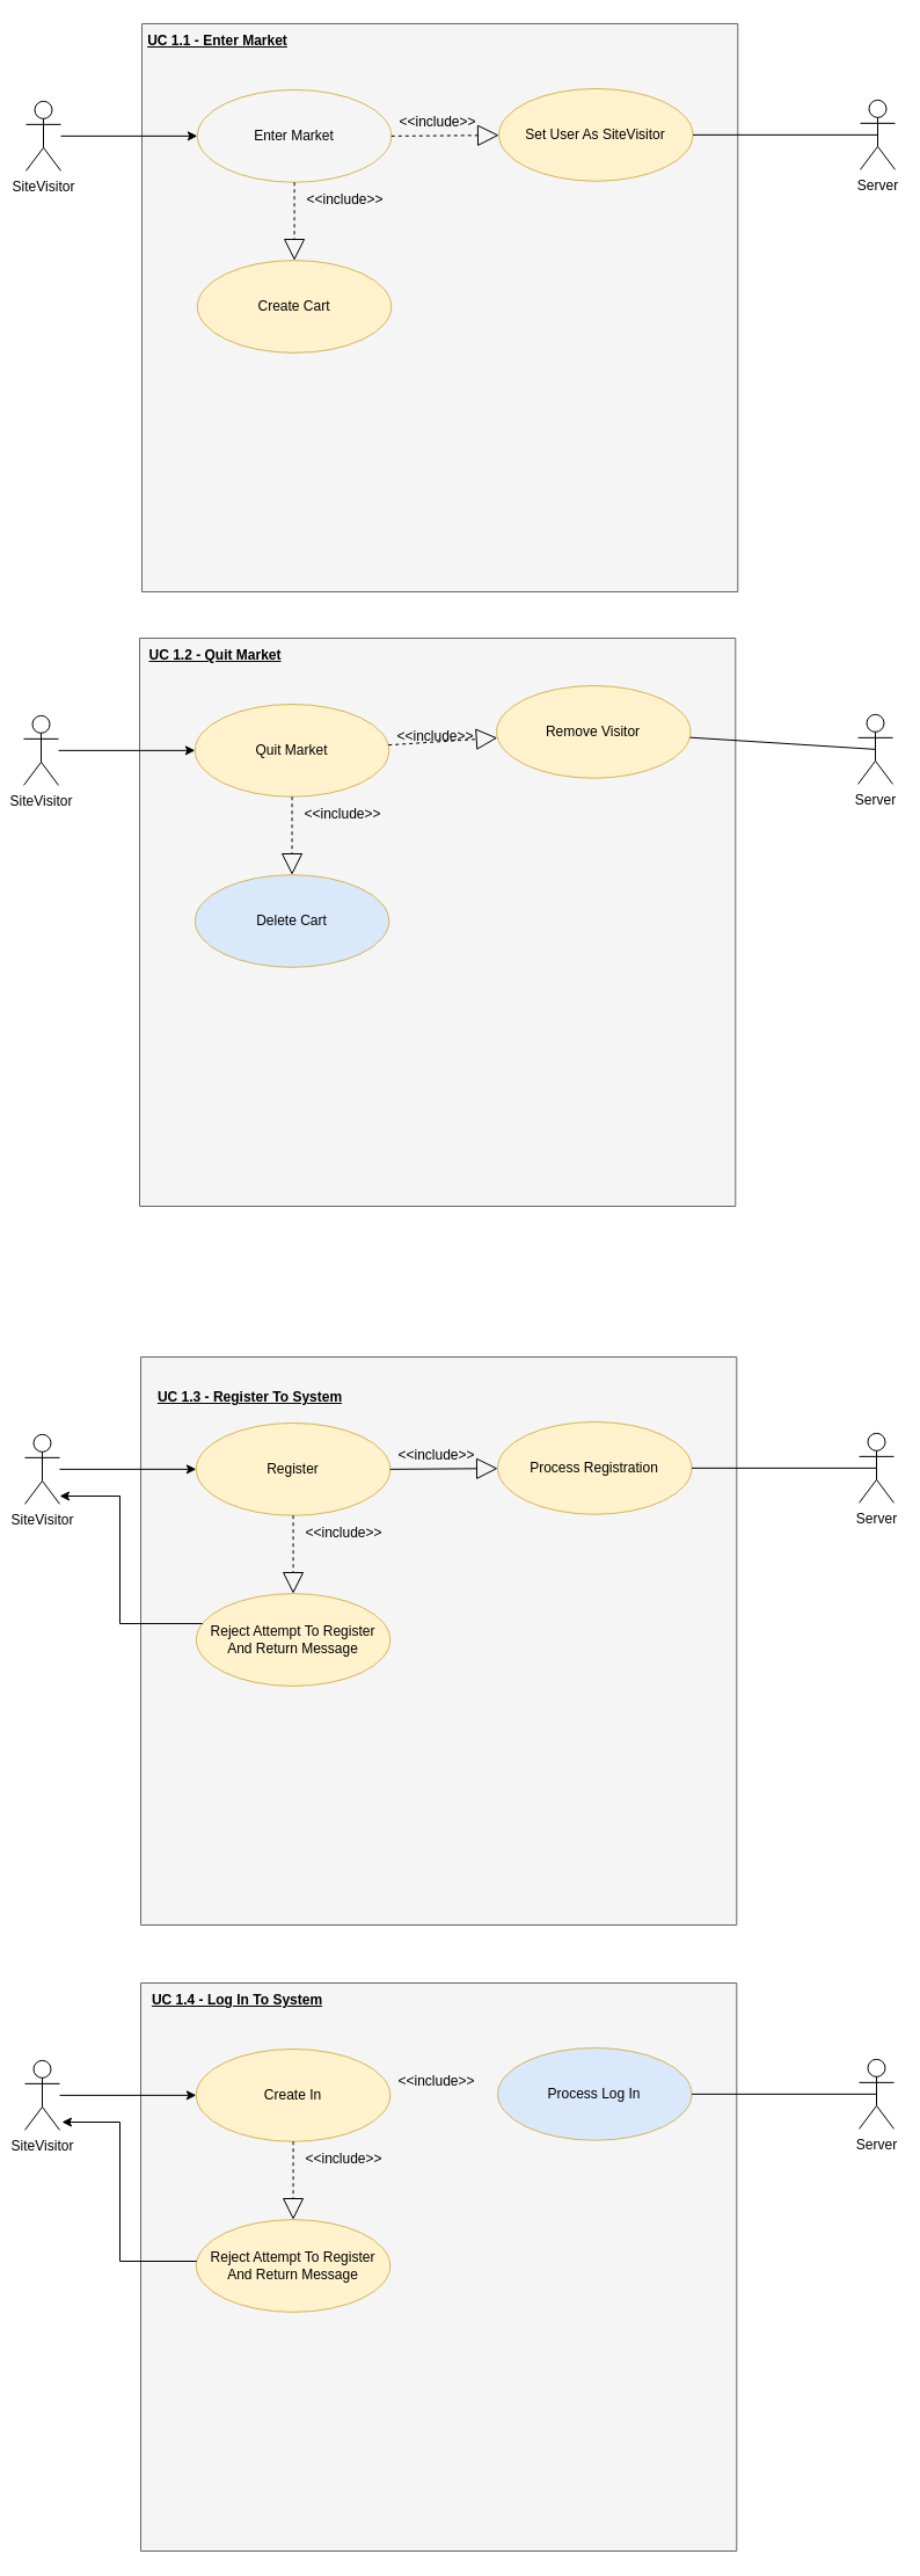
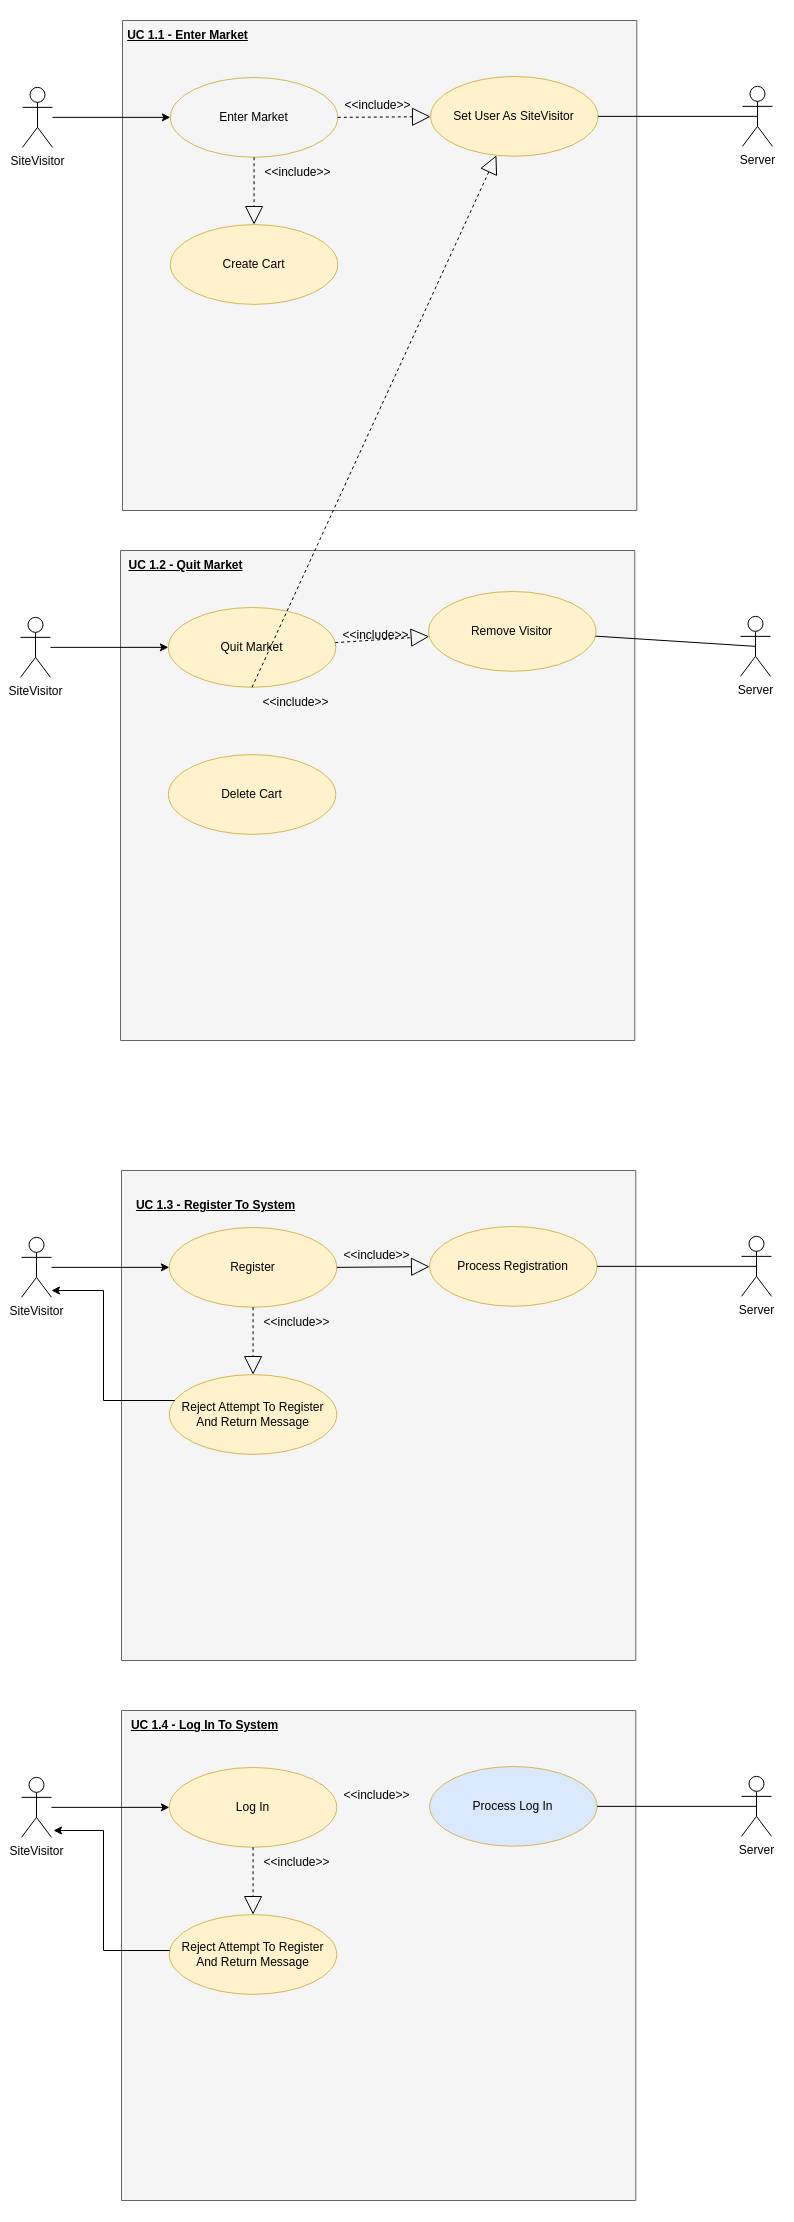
  <mxCell id="0" />
  <mxCell id="1" parent="0" />
  <mxCell id="2" value="SiteVisitor" style="shape=umlActor;verticalLabelPosition=bottom;verticalAlign=top;html=1;outlineConnect=0;" parent="1" vertex="1"><mxGeometry x="22" y="86.86" width="30" height="60" as="geometry" /></mxCell>
  <mxCell id="3" value="Server" style="shape=umlActor;verticalLabelPosition=bottom;verticalAlign=top;html=1;" parent="1" vertex="1"><mxGeometry x="742" y="85.86" width="30" height="60" as="geometry" /></mxCell>
  <mxCell id="4" value="" style="group" parent="1" connectable="0" vertex="1"><mxGeometry x="122" y="20" width="610" height="490" as="geometry" /></mxCell>
  <mxCell id="5" value="" style="verticalLabelPosition=bottom;verticalAlign=top;html=1;shape=mxgraph.basic.rect;fillColor2=none;strokeWidth=1;size=22;indent=0;fillColor=#f5f5f5;fontColor=#333333;strokeColor=#666666;" parent="4" vertex="1"><mxGeometry width="514.314" height="490.0" as="geometry" /></mxCell>
  <mxCell id="6" value="&lt;b style=&quot;border-color: var(--border-color);&quot;&gt;UC 1.1 - Enter Market&lt;/b&gt;" style="text;html=1;align=center;verticalAlign=middle;resizable=0;points=[];autosize=1;strokeColor=none;fillColor=none;fontStyle=4" parent="4" vertex="1"><mxGeometry x="-5" width="140" height="30" as="geometry" /></mxCell>
  <mxCell id="7" value="Enter Market" style="ellipse;whiteSpace=wrap;html=1;fillColor=#f5f5f5;strokeColor=#d6b656;" parent="4" vertex="1"><mxGeometry x="47.843" y="56.977" width="167.451" height="79.767" as="geometry" /></mxCell>
  <mxCell id="8" value="Set User As SiteVisitor" style="ellipse;whiteSpace=wrap;html=1;fillColor=#fff2cc;strokeColor=#d6b656;" parent="4" vertex="1"><mxGeometry x="308.098" y="55.977" width="167.451" height="79.767" as="geometry" /></mxCell>
  <mxCell id="9" value="" style="endArrow=block;endSize=16;endFill=0;html=1;rounded=0;dashed=1;" parent="4" source="7" target="8" edge="1"><mxGeometry y="60" width="160" relative="1" as="geometry"><mxPoint x="191.373" y="148.14" as="sourcePoint" /><mxPoint x="382.745" y="148.14" as="targetPoint" /><mxPoint as="offset" /></mxGeometry></mxCell>
  <mxCell id="10" value="&amp;lt;&amp;lt;include&amp;gt;&amp;gt;" style="text;html=1;align=center;verticalAlign=middle;resizable=0;points=[];autosize=1;strokeColor=none;fillColor=none;" parent="4" vertex="1"><mxGeometry x="210.002" y="69.997" width="90" height="30" as="geometry" /></mxCell>
  <mxCell id="11" value="Create Cart" style="ellipse;whiteSpace=wrap;html=1;fillColor=#fff2cc;strokeColor=#d6b656;" parent="4" vertex="1"><mxGeometry x="47.848" y="204.117" width="167.451" height="79.767" as="geometry" /></mxCell>
  <mxCell id="12" value="" style="endArrow=block;endSize=16;endFill=0;html=1;rounded=0;exitX=0.5;exitY=1;exitDx=0;exitDy=0;dashed=1;" parent="4" source="7" target="11" edge="1"><mxGeometry y="60" width="160" relative="1" as="geometry"><mxPoint x="225" y="107" as="sourcePoint" /><mxPoint x="318" y="106" as="targetPoint" /><mxPoint as="offset" /></mxGeometry></mxCell>
  <mxCell id="13" value="&amp;lt;&amp;lt;include&amp;gt;&amp;gt;" style="text;html=1;align=center;verticalAlign=middle;resizable=0;points=[];autosize=1;strokeColor=none;fillColor=none;" parent="4" vertex="1"><mxGeometry x="130.002" y="136.747" width="90" height="30" as="geometry" /></mxCell>
  <mxCell id="14" value="" style="endArrow=none;html=1;rounded=0;entryX=0.5;entryY=0.5;entryDx=0;entryDy=0;entryPerimeter=0;" parent="1" source="8" target="3" edge="1"><mxGeometry width="50" height="50" relative="1" as="geometry"><mxPoint x="762" y="430" as="sourcePoint" /><mxPoint x="1025" y="159" as="targetPoint" /></mxGeometry></mxCell>
  <mxCell id="15" value="" style="edgeStyle=orthogonalEdgeStyle;rounded=0;orthogonalLoop=1;jettySize=auto;html=1;" parent="1" source="2" target="7" edge="1"><mxGeometry relative="1" as="geometry"><mxPoint x="202" y="140" as="targetPoint" /></mxGeometry></mxCell>
  <mxCell id="16" value="SiteVisitor" style="shape=umlActor;verticalLabelPosition=bottom;verticalAlign=top;html=1;outlineConnect=0;" parent="1" vertex="1"><mxGeometry x="20" y="616.86" width="30" height="60" as="geometry" /></mxCell>
  <mxCell id="17" value="Server" style="shape=umlActor;verticalLabelPosition=bottom;verticalAlign=top;html=1;" parent="1" vertex="1"><mxGeometry x="740" y="615.86" width="30" height="60" as="geometry" /></mxCell>
  <mxCell id="18" value="" style="group" parent="1" connectable="0" vertex="1"><mxGeometry x="120" y="550" width="610" height="490" as="geometry" /></mxCell>
  <mxCell id="19" value="" style="verticalLabelPosition=bottom;verticalAlign=top;html=1;shape=mxgraph.basic.rect;fillColor2=none;strokeWidth=1;size=22;indent=0;fillColor=#f5f5f5;fontColor=#333333;strokeColor=#666666;" parent="18" vertex="1"><mxGeometry width="514.314" height="490.0" as="geometry" /></mxCell>
  <mxCell id="20" value="&lt;b style=&quot;border-color: var(--border-color);&quot;&gt;UC 1.2 - Quit Market&lt;/b&gt;" style="text;html=1;align=center;verticalAlign=middle;resizable=0;points=[];autosize=1;strokeColor=none;fillColor=none;fontStyle=4" parent="18" vertex="1"><mxGeometry x="-5" width="140" height="30" as="geometry" /></mxCell>
  <mxCell id="21" value="Quit Market" style="ellipse;whiteSpace=wrap;html=1;fillColor=#fff2cc;strokeColor=#d6b656;" parent="18" vertex="1"><mxGeometry x="47.843" y="56.977" width="167.451" height="79.767" as="geometry" /></mxCell>
  <mxCell id="22" value="Remove Visitor" style="ellipse;whiteSpace=wrap;html=1;fillColor=#fff2cc;strokeColor=#d6b656;" parent="18" vertex="1"><mxGeometry x="308.098" y="40.977" width="167.451" height="79.767" as="geometry" /></mxCell>
  <mxCell id="23" value="" style="endArrow=block;endSize=16;endFill=0;html=1;rounded=0;dashed=1;" parent="18" source="21" target="22" edge="1"><mxGeometry y="60" width="160" relative="1" as="geometry"><mxPoint x="191.373" y="148.14" as="sourcePoint" /><mxPoint x="382.745" y="148.14" as="targetPoint" /><mxPoint as="offset" /></mxGeometry></mxCell>
  <mxCell id="24" value="&amp;lt;&amp;lt;include&amp;gt;&amp;gt;" style="text;html=1;align=center;verticalAlign=middle;resizable=0;points=[];autosize=1;strokeColor=none;fillColor=none;" parent="18" vertex="1"><mxGeometry x="210.002" y="69.997" width="90" height="30" as="geometry" /></mxCell>
- <mxCell id="25" value="Delete Cart" style="ellipse;whiteSpace=wrap;html=1;fillColor=#dae8fc;strokeColor=#d6b656;" parent="18" vertex="1"><mxGeometry x="47.848" y="204.117" width="167.451" height="79.767" as="geometry" /></mxCell>
- <mxCell id="26" value="" style="endArrow=block;endSize=16;endFill=0;html=1;rounded=0;exitX=0.5;exitY=1;exitDx=0;exitDy=0;dashed=1;" parent="18" source="21" target="25" edge="1"><mxGeometry y="60" width="160" relative="1" as="geometry"><mxPoint x="225" y="107" as="sourcePoint" /><mxPoint x="318" y="106" as="targetPoint" /><mxPoint as="offset" /></mxGeometry></mxCell>
+ <mxCell id="25" value="Delete Cart" style="ellipse;whiteSpace=wrap;html=1;fillColor=#fff2cc;strokeColor=#d6b656;" parent="18" vertex="1"><mxGeometry x="47.848" y="204.117" width="167.451" height="79.767" as="geometry" /></mxCell>
+ <mxCell id="26" value="" style="endArrow=block;endSize=16;endFill=0;html=1;rounded=0;exitX=0.5;exitY=1;exitDx=0;exitDy=0;dashed=1;" parent="18" source="21" target="8" edge="1"><mxGeometry y="60" width="160" relative="1" as="geometry"><mxPoint x="225" y="107" as="sourcePoint" /><mxPoint x="318" y="106" as="targetPoint" /><mxPoint as="offset" /></mxGeometry></mxCell>
  <mxCell id="27" value="&amp;lt;&amp;lt;include&amp;gt;&amp;gt;" style="text;html=1;align=center;verticalAlign=middle;resizable=0;points=[];autosize=1;strokeColor=none;fillColor=none;" parent="18" vertex="1"><mxGeometry x="130.002" y="136.747" width="90" height="30" as="geometry" /></mxCell>
  <mxCell id="28" value="" style="endArrow=none;html=1;rounded=0;entryX=0.5;entryY=0.5;entryDx=0;entryDy=0;entryPerimeter=0;" parent="1" source="22" target="17" edge="1"><mxGeometry width="50" height="50" relative="1" as="geometry"><mxPoint x="760" y="960" as="sourcePoint" /><mxPoint x="1023" y="689" as="targetPoint" /></mxGeometry></mxCell>
  <mxCell id="29" value="" style="edgeStyle=orthogonalEdgeStyle;rounded=0;orthogonalLoop=1;jettySize=auto;html=1;" parent="1" source="16" target="21" edge="1"><mxGeometry relative="1" as="geometry"><mxPoint x="200" y="670" as="targetPoint" /></mxGeometry></mxCell>
  <mxCell id="30" value="SiteVisitor" style="shape=umlActor;verticalLabelPosition=bottom;verticalAlign=top;html=1;outlineConnect=0;" parent="1" vertex="1"><mxGeometry x="21" y="1236.86" width="30" height="60" as="geometry" /></mxCell>
  <mxCell id="31" value="Server" style="shape=umlActor;verticalLabelPosition=bottom;verticalAlign=top;html=1;" parent="1" vertex="1"><mxGeometry x="741" y="1235.86" width="30" height="60" as="geometry" /></mxCell>
  <mxCell id="32" value="" style="group" parent="1" connectable="0" vertex="1"><mxGeometry x="121" y="1170" width="610" height="490" as="geometry" /></mxCell>
  <mxCell id="33" value="" style="verticalLabelPosition=bottom;verticalAlign=top;html=1;shape=mxgraph.basic.rect;fillColor2=none;strokeWidth=1;size=22;indent=0;fillColor=#f5f5f5;fontColor=#333333;strokeColor=#666666;" parent="32" vertex="1"><mxGeometry width="514.314" height="490.0" as="geometry" /></mxCell>
  <mxCell id="34" value="&lt;b style=&quot;border-color: var(--border-color);&quot;&gt;UC 1.3 - Register To System&lt;/b&gt;" style="text;html=1;align=center;verticalAlign=middle;resizable=0;points=[];autosize=1;strokeColor=none;fillColor=none;fontStyle=4" parent="32" vertex="1"><mxGeometry x="4" y="20" width="180" height="30" as="geometry" /></mxCell>
  <mxCell id="35" value="Register" style="ellipse;whiteSpace=wrap;html=1;fillColor=#fff2cc;strokeColor=#d6b656;" parent="32" vertex="1"><mxGeometry x="47.843" y="56.977" width="167.451" height="79.767" as="geometry" /></mxCell>
  <mxCell id="36" value="Process Registration" style="ellipse;whiteSpace=wrap;html=1;fillColor=#fff2cc;strokeColor=#d6b656;" parent="32" vertex="1"><mxGeometry x="308.098" y="55.977" width="167.451" height="79.767" as="geometry" /></mxCell>
  <mxCell id="37" value="" style="endArrow=block;endSize=16;endFill=0;html=1;rounded=0;dashed=0;" parent="32" source="35" target="36" edge="1"><mxGeometry y="60" width="160" relative="1" as="geometry"><mxPoint x="191.373" y="148.14" as="sourcePoint" /><mxPoint x="382.745" y="148.14" as="targetPoint" /><mxPoint as="offset" /></mxGeometry></mxCell>
  <mxCell id="38" value="&amp;lt;&amp;lt;include&amp;gt;&amp;gt;" style="text;html=1;align=center;verticalAlign=middle;resizable=0;points=[];autosize=1;strokeColor=none;fillColor=none;" parent="32" vertex="1"><mxGeometry x="210.002" y="69.997" width="90" height="30" as="geometry" /></mxCell>
  <mxCell id="39" value="Reject Attempt To Register&lt;br&gt;And Return Message" style="ellipse;whiteSpace=wrap;html=1;fillColor=#fff2cc;strokeColor=#d6b656;" parent="32" vertex="1"><mxGeometry x="47.848" y="204.117" width="167.451" height="79.767" as="geometry" /></mxCell>
  <mxCell id="40" value="" style="endArrow=block;endSize=16;endFill=0;html=1;rounded=0;exitX=0.5;exitY=1;exitDx=0;exitDy=0;dashed=1;" parent="32" source="35" target="39" edge="1"><mxGeometry y="60" width="160" relative="1" as="geometry"><mxPoint x="225" y="107" as="sourcePoint" /><mxPoint x="318" y="106" as="targetPoint" /><mxPoint as="offset" /></mxGeometry></mxCell>
  <mxCell id="41" value="&amp;lt;&amp;lt;include&amp;gt;&amp;gt;" style="text;html=1;align=center;verticalAlign=middle;resizable=0;points=[];autosize=1;strokeColor=none;fillColor=none;" parent="32" vertex="1"><mxGeometry x="130.002" y="136.747" width="90" height="30" as="geometry" /></mxCell>
  <mxCell id="42" value="" style="endArrow=none;html=1;rounded=0;entryX=0.5;entryY=0.5;entryDx=0;entryDy=0;entryPerimeter=0;" parent="1" source="36" target="31" edge="1"><mxGeometry width="50" height="50" relative="1" as="geometry"><mxPoint x="761" y="1580" as="sourcePoint" /><mxPoint x="1024" y="1309" as="targetPoint" /></mxGeometry></mxCell>
  <mxCell id="43" value="" style="edgeStyle=orthogonalEdgeStyle;rounded=0;orthogonalLoop=1;jettySize=auto;html=1;" parent="1" source="30" target="35" edge="1"><mxGeometry relative="1" as="geometry"><mxPoint x="201" y="1290" as="targetPoint" /></mxGeometry></mxCell>
  <mxCell id="44" value="SiteVisitor" style="shape=umlActor;verticalLabelPosition=bottom;verticalAlign=top;html=1;outlineConnect=0;" parent="1" vertex="1"><mxGeometry x="21" y="1776.86" width="30" height="60" as="geometry" /></mxCell>
  <mxCell id="45" value="Server" style="shape=umlActor;verticalLabelPosition=bottom;verticalAlign=top;html=1;" parent="1" vertex="1"><mxGeometry x="741" y="1775.86" width="30" height="60" as="geometry" /></mxCell>
  <mxCell id="46" value="" style="group" parent="1" connectable="0" vertex="1"><mxGeometry x="121" y="1710" width="610" height="490" as="geometry" /></mxCell>
  <mxCell id="47" value="" style="verticalLabelPosition=bottom;verticalAlign=top;html=1;shape=mxgraph.basic.rect;fillColor2=none;strokeWidth=1;size=22;indent=0;fillColor=#f5f5f5;fontColor=#333333;strokeColor=#666666;" parent="46" vertex="1"><mxGeometry width="514.314" height="490.0" as="geometry" /></mxCell>
- <mxCell id="48" value="Create In" style="ellipse;whiteSpace=wrap;html=1;fillColor=#fff2cc;strokeColor=#d6b656;" parent="46" vertex="1"><mxGeometry x="47.843" y="56.977" width="167.451" height="79.767" as="geometry" /></mxCell>
+ <mxCell id="48" value="Log In" style="ellipse;whiteSpace=wrap;html=1;fillColor=#fff2cc;strokeColor=#d6b656;" parent="46" vertex="1"><mxGeometry x="47.843" y="56.977" width="167.451" height="79.767" as="geometry" /></mxCell>
  <mxCell id="49" value="Process Log In" style="ellipse;whiteSpace=wrap;html=1;fillColor=#dae8fc;strokeColor=#d6b656;" parent="46" vertex="1"><mxGeometry x="308.098" y="55.977" width="167.451" height="79.767" as="geometry" /></mxCell>
  <mxCell id="50" value="&amp;lt;&amp;lt;include&amp;gt;&amp;gt;" style="text;html=1;align=center;verticalAlign=middle;resizable=0;points=[];autosize=1;strokeColor=none;fillColor=none;" parent="46" vertex="1"><mxGeometry x="210.002" y="69.997" width="90" height="30" as="geometry" /></mxCell>
  <mxCell id="51" value="Reject Attempt To Register&lt;br style=&quot;border-color: var(--border-color);&quot;&gt;And Return Message" style="ellipse;whiteSpace=wrap;html=1;fillColor=#fff2cc;strokeColor=#d6b656;" parent="46" vertex="1"><mxGeometry x="47.848" y="204.117" width="167.451" height="79.767" as="geometry" /></mxCell>
  <mxCell id="52" value="" style="endArrow=block;endSize=16;endFill=0;html=1;rounded=0;exitX=0.5;exitY=1;exitDx=0;exitDy=0;dashed=1;" parent="46" source="48" target="51" edge="1"><mxGeometry y="60" width="160" relative="1" as="geometry"><mxPoint x="225" y="107" as="sourcePoint" /><mxPoint x="318" y="106" as="targetPoint" /><mxPoint as="offset" /></mxGeometry></mxCell>
  <mxCell id="53" value="&amp;lt;&amp;lt;include&amp;gt;&amp;gt;" style="text;html=1;align=center;verticalAlign=middle;resizable=0;points=[];autosize=1;strokeColor=none;fillColor=none;" parent="46" vertex="1"><mxGeometry x="130.002" y="136.747" width="90" height="30" as="geometry" /></mxCell>
  <mxCell id="54" value="" style="endArrow=none;html=1;rounded=0;entryX=0.5;entryY=0.5;entryDx=0;entryDy=0;entryPerimeter=0;" parent="1" source="49" target="45" edge="1"><mxGeometry width="50" height="50" relative="1" as="geometry"><mxPoint x="761" y="2120" as="sourcePoint" /><mxPoint x="1024" y="1849" as="targetPoint" /></mxGeometry></mxCell>
  <mxCell id="55" value="" style="edgeStyle=orthogonalEdgeStyle;rounded=0;orthogonalLoop=1;jettySize=auto;html=1;" parent="1" source="44" target="48" edge="1"><mxGeometry relative="1" as="geometry"><mxPoint x="201" y="1830" as="targetPoint" /></mxGeometry></mxCell>
  <mxCell id="56" value="&lt;b style=&quot;border-color: var(--border-color);&quot;&gt;UC 1.4 - Log In To System&lt;/b&gt;" style="text;html=1;align=center;verticalAlign=middle;resizable=0;points=[];autosize=1;strokeColor=none;fillColor=none;fontStyle=4" parent="1" vertex="1"><mxGeometry x="119" y="1710" width="170" height="30" as="geometry" /></mxCell>
  <mxCell id="57" style="edgeStyle=orthogonalEdgeStyle;rounded=0;orthogonalLoop=1;jettySize=auto;html=1;" parent="1" source="39" target="30" edge="1"><mxGeometry relative="1" as="geometry"><Array as="points"><mxPoint x="103" y="1400" /><mxPoint x="103" y="1290" /></Array></mxGeometry></mxCell>
  <mxCell id="58" style="edgeStyle=orthogonalEdgeStyle;rounded=0;orthogonalLoop=1;jettySize=auto;html=1;" parent="1" source="51" edge="1"><mxGeometry relative="1" as="geometry"><mxPoint x="174" y="1950" as="sourcePoint" /><mxPoint x="53" y="1830" as="targetPoint" /><Array as="points"><mxPoint x="103" y="1950" /><mxPoint x="103" y="1830" /></Array></mxGeometry></mxCell>
